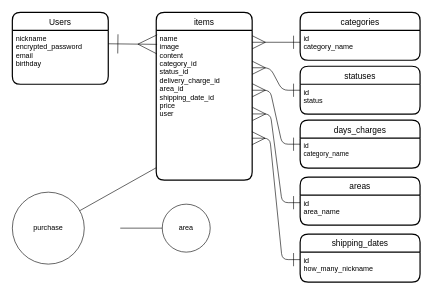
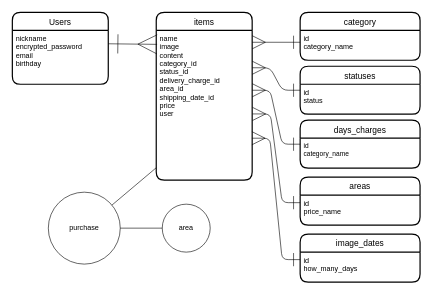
  <mxCell id="0" />
  <mxCell id="1" parent="0" />
  <mxCell id="2" value="Users" style="swimlane;childLayout=stackLayout;horizontal=1;startSize=30;horizontalStack=0;rounded=1;fontSize=14;fontStyle=0;strokeWidth=2;resizeParent=0;resizeLast=1;shadow=0;dashed=0;align=center;" vertex="1" parent="1"><mxGeometry x="20" y="20" width="160" height="120" as="geometry" /></mxCell>
  <mxCell id="3" value="nickname&#10;encrypted_password&#10;email&#10;birthday" style="align=left;strokeColor=none;fillColor=none;spacingLeft=4;fontSize=12;verticalAlign=top;resizable=0;rotatable=0;part=1;" vertex="1" parent="2"><mxGeometry y="30" width="160" height="90" as="geometry" /></mxCell>
  <mxCell id="4" value="items" style="swimlane;childLayout=stackLayout;horizontal=1;startSize=30;horizontalStack=0;rounded=1;fontSize=14;fontStyle=0;strokeWidth=2;resizeParent=0;resizeLast=1;shadow=0;dashed=0;align=center;" vertex="1" parent="1"><mxGeometry x="260" y="20" width="160" height="280" as="geometry" /></mxCell>
  <mxCell id="5" value="name&#10;image&#10;content&#10;category_id&#10;status_id&#10;delivery_charge_id&#10;area_id&#10;shipping_date_id&#10;price&#10;user" style="align=left;strokeColor=none;fillColor=none;spacingLeft=4;fontSize=12;verticalAlign=top;resizable=0;rotatable=0;part=1;" vertex="1" parent="4"><mxGeometry y="30" width="160" height="250" as="geometry" /></mxCell>
  <mxCell id="6" style="edgeStyle=none;html=1;exitX=1;exitY=0.25;exitDx=0;exitDy=0;endArrow=ERmany;endFill=0;endSize=30;startArrow=ERone;startFill=0;startSize=30;entryX=0.009;entryY=0.094;entryDx=0;entryDy=0;entryPerimeter=0;" edge="1" parent="1" source="3" target="5"><mxGeometry relative="1" as="geometry"><mxPoint x="250" y="73" as="targetPoint" /><Array as="points" /></mxGeometry></mxCell>
- <mxCell id="7" value="purchase" style="ellipse;whiteSpace=wrap;html=1;align=center;" vertex="1" parent="1"><mxGeometry x="20" y="320" width="120" height="120" as="geometry" /></mxCell>
+ <mxCell id="7" value="purchase" style="ellipse;whiteSpace=wrap;html=1;align=center;" vertex="1" parent="1"><mxGeometry x="80" y="320" width="120" height="120" as="geometry" /></mxCell>
  <mxCell id="8" value="area" style="ellipse;whiteSpace=wrap;html=1;align=center;" vertex="1" parent="1"><mxGeometry x="270" y="340" width="80" height="80" as="geometry" /></mxCell>
  <mxCell id="9" value="" style="line;strokeWidth=1;rotatable=0;dashed=0;labelPosition=right;align=left;verticalAlign=middle;spacingTop=0;spacingLeft=6;points=[];portConstraint=eastwest;" vertex="1" parent="1"><mxGeometry x="200" y="375" width="70" height="10" as="geometry" /></mxCell>
  <mxCell id="10" value="" style="endArrow=none;html=1;startSize=30;endSize=30;entryX=0;entryY=0.917;entryDx=0;entryDy=0;entryPerimeter=0;" edge="1" parent="1" source="7" target="5"><mxGeometry width="50" height="50" relative="1" as="geometry"><mxPoint x="300" y="210" as="sourcePoint" /><mxPoint x="350" y="160" as="targetPoint" /><Array as="points" /></mxGeometry></mxCell>
- <mxCell id="11" value="categories" style="swimlane;childLayout=stackLayout;horizontal=1;startSize=30;horizontalStack=0;rounded=1;fontSize=14;fontStyle=0;strokeWidth=2;resizeParent=0;resizeLast=1;shadow=0;dashed=0;align=center;" vertex="1" parent="1"><mxGeometry x="500" y="20" width="200" height="80" as="geometry" /></mxCell>
+ <mxCell id="11" value="category" style="swimlane;childLayout=stackLayout;horizontal=1;startSize=30;horizontalStack=0;rounded=1;fontSize=14;fontStyle=0;strokeWidth=2;resizeParent=0;resizeLast=1;shadow=0;dashed=0;align=center;" vertex="1" parent="1"><mxGeometry x="500" y="20" width="200" height="80" as="geometry" /></mxCell>
  <mxCell id="12" value="id&#10;category_name" style="align=left;strokeColor=none;fillColor=none;spacingLeft=4;fontSize=12;verticalAlign=top;resizable=0;rotatable=0;part=1;" vertex="1" parent="11"><mxGeometry y="30" width="200" height="50" as="geometry" /></mxCell>
  <mxCell id="13" style="edgeStyle=none;html=1;startArrow=ERmany;startFill=0;endArrow=ERone;endFill=0;startSize=20;endSize=20;" edge="1" parent="1"><mxGeometry relative="1" as="geometry"><mxPoint x="420" y="70" as="sourcePoint" /><mxPoint x="500" y="70" as="targetPoint" /></mxGeometry></mxCell>
  <mxCell id="14" value="statuses" style="swimlane;childLayout=stackLayout;horizontal=1;startSize=30;horizontalStack=0;rounded=1;fontSize=14;fontStyle=0;strokeWidth=2;resizeParent=0;resizeLast=1;shadow=0;dashed=0;align=center;" vertex="1" parent="1"><mxGeometry x="500" y="110" width="200" height="80" as="geometry" /></mxCell>
  <mxCell id="15" value="id&#10;status" style="align=left;strokeColor=none;fillColor=none;spacingLeft=4;fontSize=12;verticalAlign=top;resizable=0;rotatable=0;part=1;" vertex="1" parent="14"><mxGeometry y="30" width="200" height="50" as="geometry" /></mxCell>
  <mxCell id="16" value="days_charges" style="swimlane;childLayout=stackLayout;horizontal=1;startSize=30;horizontalStack=0;rounded=1;fontSize=14;fontStyle=0;strokeWidth=2;resizeParent=0;resizeLast=1;shadow=0;dashed=0;align=center;" vertex="1" parent="1"><mxGeometry x="500" y="200" width="200" height="80" as="geometry" /></mxCell>
  <mxCell id="17" value="id&#10;category_name" style="align=left;strokeColor=none;fillColor=none;spacingLeft=4;fontSize=11;verticalAlign=top;resizable=0;rotatable=0;part=1;" vertex="1" parent="16"><mxGeometry y="30" width="200" height="50" as="geometry" /></mxCell>
  <mxCell id="18" value="areas" style="swimlane;childLayout=stackLayout;horizontal=1;startSize=30;horizontalStack=0;rounded=1;fontSize=14;fontStyle=0;strokeWidth=2;resizeParent=0;resizeLast=1;shadow=0;dashed=0;align=center;" vertex="1" parent="1"><mxGeometry x="500" y="295" width="200" height="80" as="geometry" /></mxCell>
- <mxCell id="19" value="id&#10;area_name" style="align=left;strokeColor=none;fillColor=none;spacingLeft=4;fontSize=12;verticalAlign=top;resizable=0;rotatable=0;part=1;" vertex="1" parent="18"><mxGeometry y="30" width="200" height="50" as="geometry" /></mxCell>
- <mxCell id="20" value="shipping_dates" style="swimlane;childLayout=stackLayout;horizontal=1;startSize=30;horizontalStack=0;rounded=1;fontSize=14;fontStyle=0;strokeWidth=2;resizeParent=0;resizeLast=1;shadow=0;dashed=0;align=center;" vertex="1" parent="1"><mxGeometry x="500" y="390" width="200" height="80" as="geometry" /></mxCell>
- <mxCell id="21" value="id&#10;how_many_nickname" style="align=left;strokeColor=none;fillColor=none;spacingLeft=4;fontSize=12;verticalAlign=top;resizable=0;rotatable=0;part=1;" vertex="1" parent="20"><mxGeometry y="30" width="200" height="50" as="geometry" /></mxCell>
+ <mxCell id="19" value="id&#10;price_name" style="align=left;strokeColor=none;fillColor=none;spacingLeft=4;fontSize=12;verticalAlign=top;resizable=0;rotatable=0;part=1;" vertex="1" parent="18"><mxGeometry y="30" width="200" height="50" as="geometry" /></mxCell>
+ <mxCell id="20" value="image_dates" style="swimlane;childLayout=stackLayout;horizontal=1;startSize=30;horizontalStack=0;rounded=1;fontSize=14;fontStyle=0;strokeWidth=2;resizeParent=0;resizeLast=1;shadow=0;dashed=0;align=center;" vertex="1" parent="1"><mxGeometry x="500" y="390" width="200" height="80" as="geometry" /></mxCell>
+ <mxCell id="21" value="id&#10;how_many_days" style="align=left;strokeColor=none;fillColor=none;spacingLeft=4;fontSize=12;verticalAlign=top;resizable=0;rotatable=0;part=1;" vertex="1" parent="20"><mxGeometry y="30" width="200" height="50" as="geometry" /></mxCell>
  <mxCell id="22" value="" style="edgeStyle=entityRelationEdgeStyle;fontSize=12;html=1;endArrow=ERone;startSize=20;endSize=20;entryX=0;entryY=0.5;entryDx=0;entryDy=0;exitX=1;exitY=0.25;exitDx=0;exitDy=0;startArrow=ERmany;startFill=0;endFill=0;" edge="1" parent="1" source="5" target="14"><mxGeometry width="100" height="100" relative="1" as="geometry"><mxPoint x="350" y="240" as="sourcePoint" /><mxPoint x="450" y="140" as="targetPoint" /></mxGeometry></mxCell>
  <mxCell id="23" value="" style="edgeStyle=entityRelationEdgeStyle;fontSize=12;html=1;endArrow=ERone;startSize=20;endSize=20;entryX=0;entryY=0.5;entryDx=0;entryDy=0;exitX=1;exitY=0.4;exitDx=0;exitDy=0;startArrow=ERmany;startFill=0;endFill=0;exitPerimeter=0;" edge="1" parent="1" source="5" target="16"><mxGeometry width="100" height="100" relative="1" as="geometry"><mxPoint x="419.52" y="155.45" as="sourcePoint" /><mxPoint x="500" y="190" as="targetPoint" /></mxGeometry></mxCell>
  <mxCell id="24" value="" style="edgeStyle=entityRelationEdgeStyle;fontSize=12;html=1;endArrow=ERone;startSize=20;endSize=20;entryX=0;entryY=0.25;entryDx=0;entryDy=0;exitX=1.003;exitY=0.558;exitDx=0;exitDy=0;startArrow=ERmany;startFill=0;endFill=0;exitPerimeter=0;" edge="1" parent="1" source="5" target="19"><mxGeometry width="100" height="100" relative="1" as="geometry"><mxPoint x="419.52" y="200" as="sourcePoint" /><mxPoint x="500" y="234.55" as="targetPoint" /></mxGeometry></mxCell>
  <mxCell id="25" value="" style="edgeStyle=entityRelationEdgeStyle;fontSize=12;html=1;endArrow=ERone;startSize=20;endSize=20;entryX=0;entryY=0.25;entryDx=0;entryDy=0;exitX=0.997;exitY=0.385;exitDx=0;exitDy=0;exitPerimeter=0;startArrow=ERmany;startFill=0;endFill=0;" edge="1" parent="1" target="21"><mxGeometry width="100" height="100" relative="1" as="geometry"><mxPoint x="419.52" y="230" as="sourcePoint" /><mxPoint x="500" y="264.55" as="targetPoint" /></mxGeometry></mxCell>
